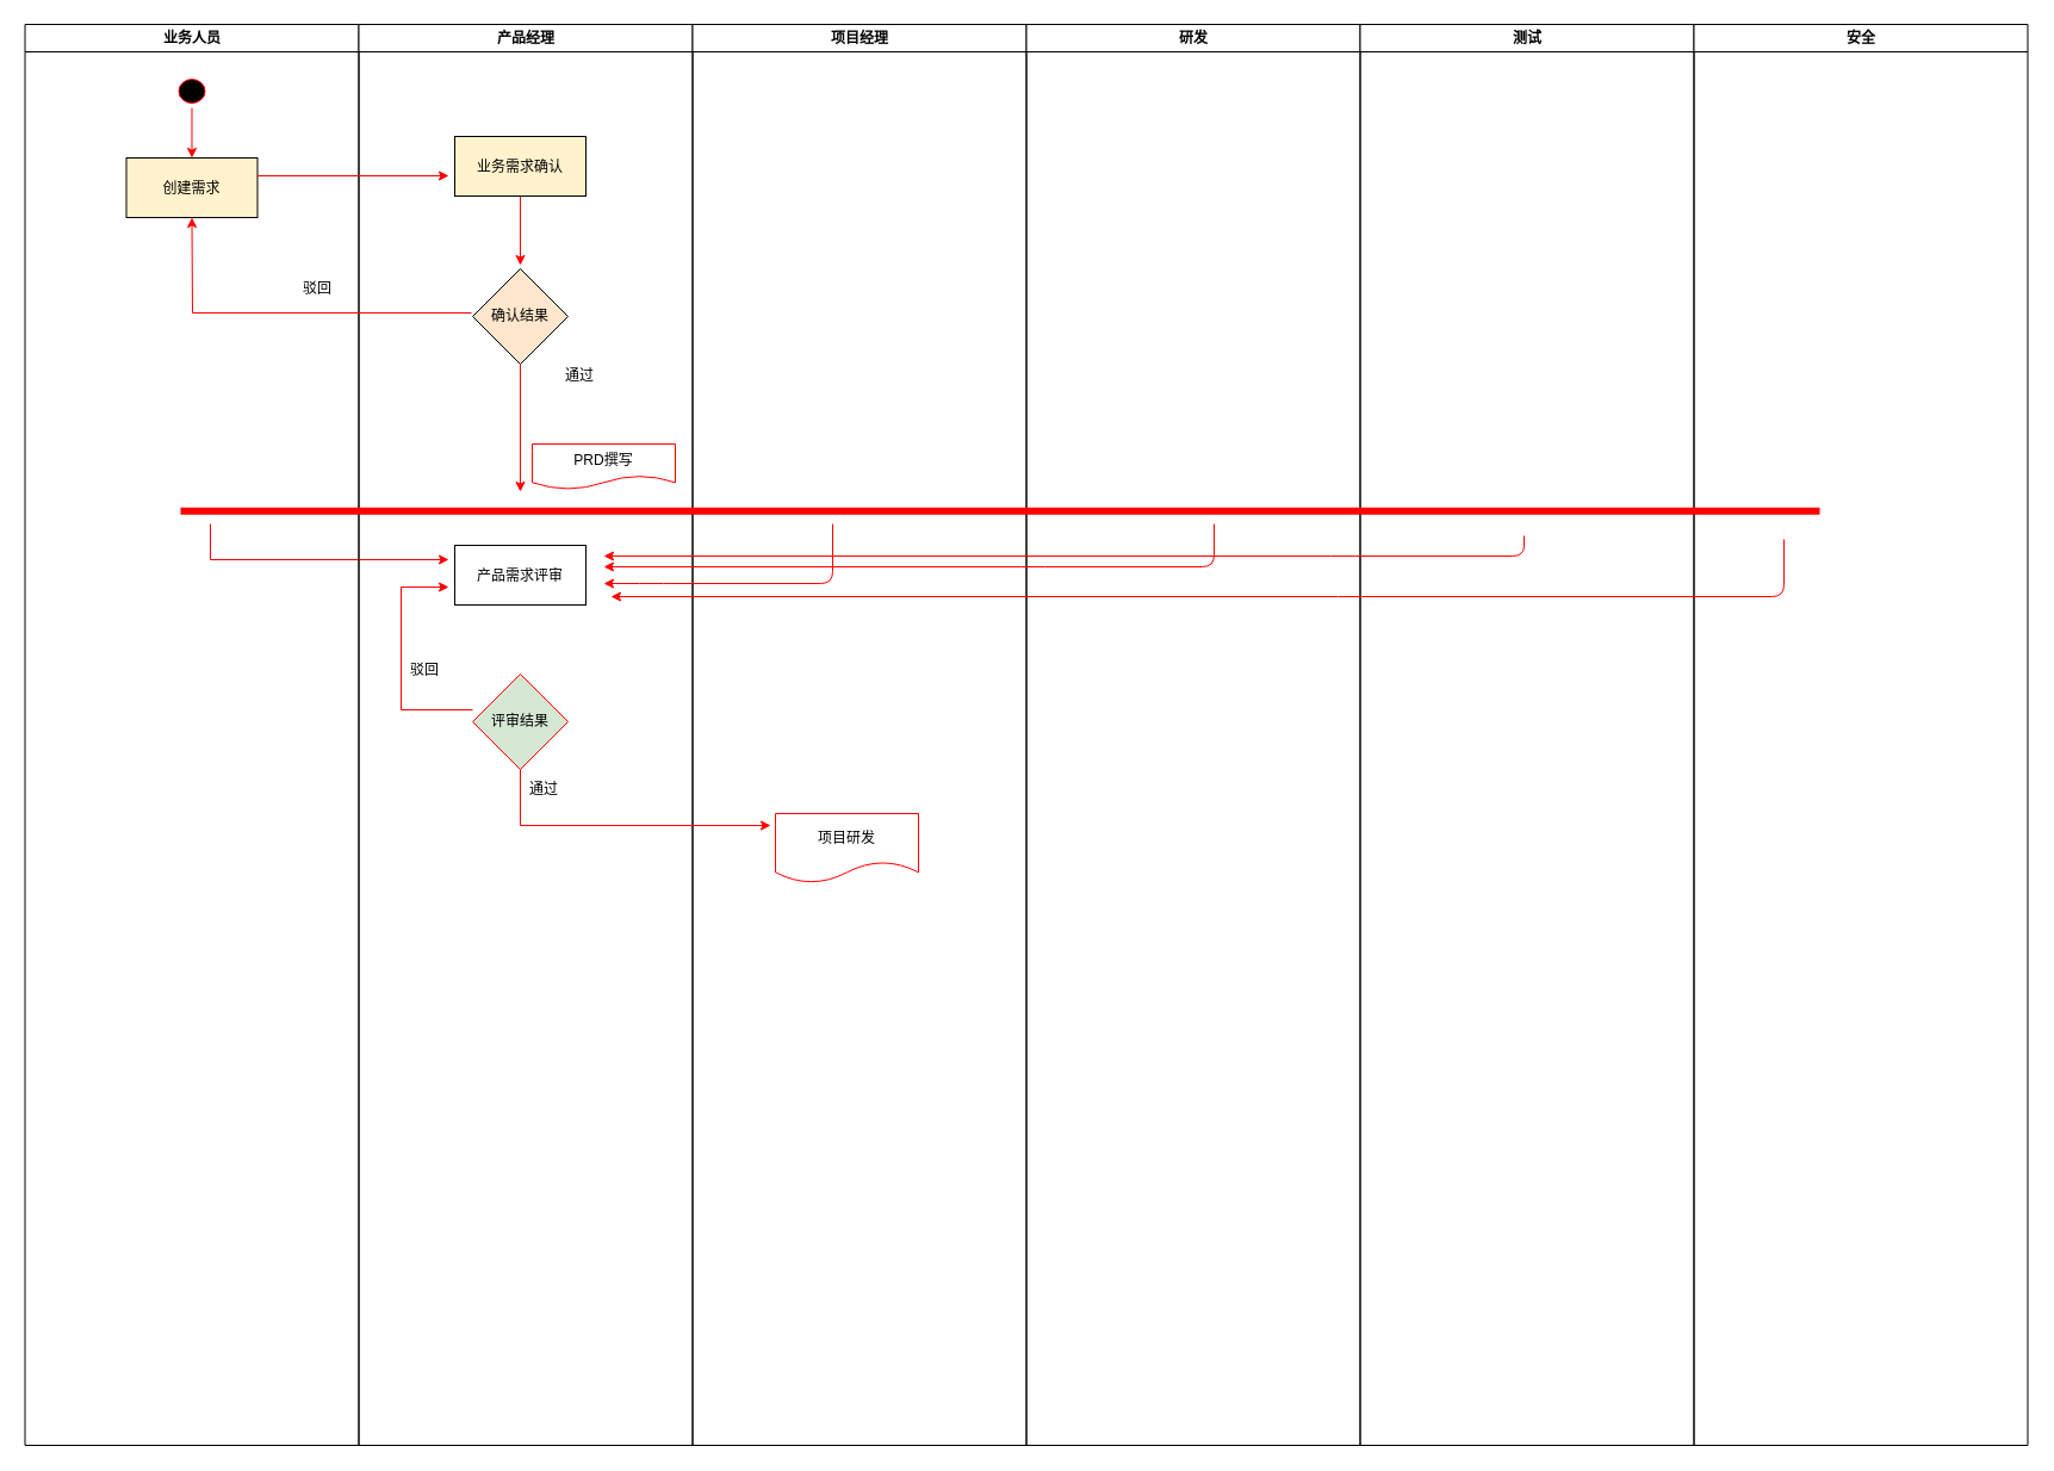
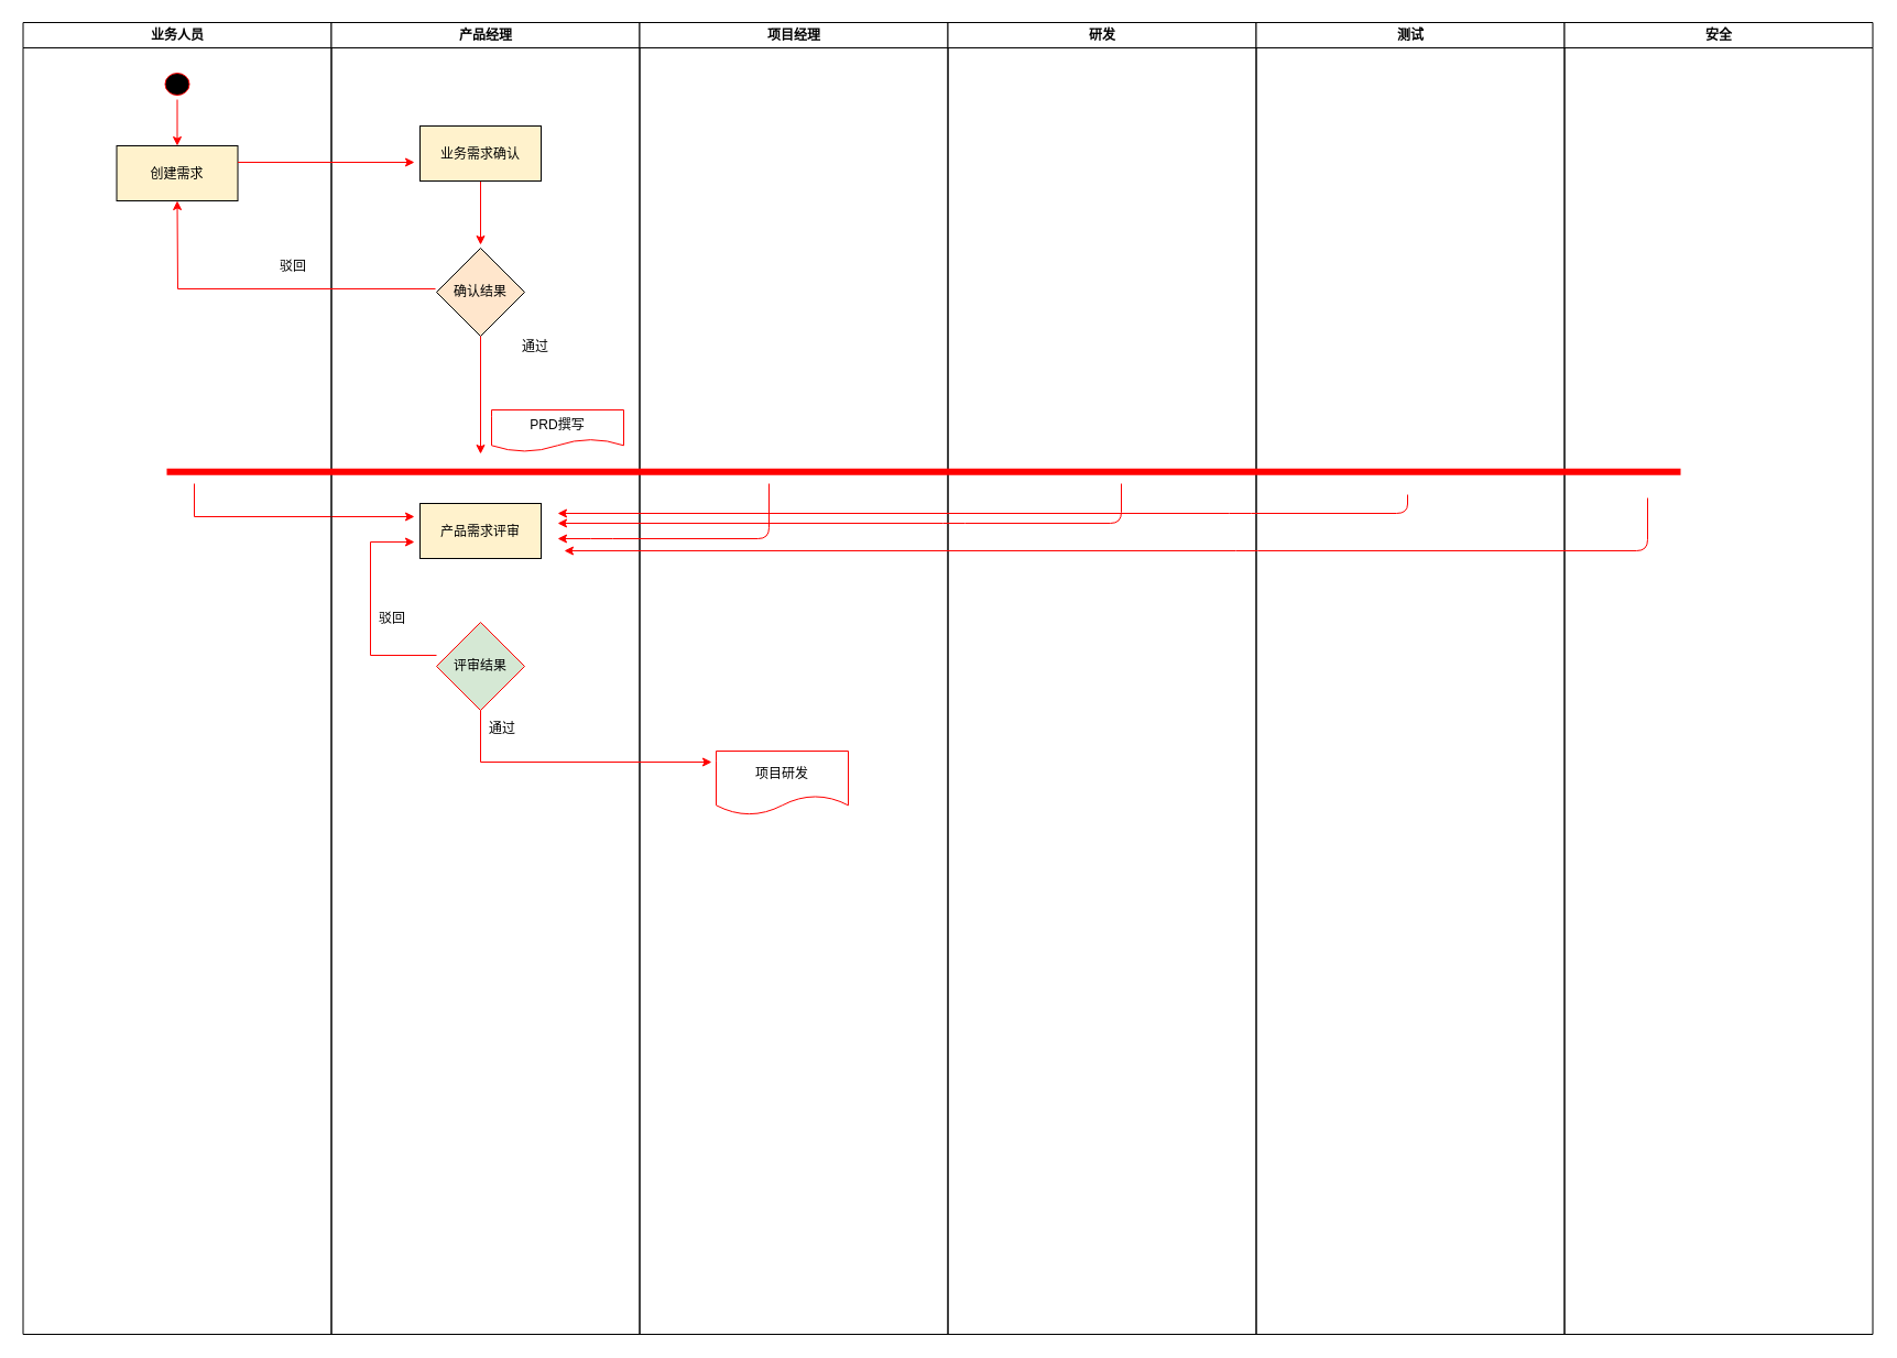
  <mxCell id="0" />
  <mxCell id="1" parent="0" />
  <mxCell id="2" value="业务人员" style="swimlane;whiteSpace=wrap" vertex="1" parent="1"><mxGeometry x="20.5" y="20" width="280" height="1192" as="geometry" /></mxCell>
  <mxCell id="3" value="创建需求" style="fillColor=#fff2cc;" vertex="1" parent="2"><mxGeometry x="85" y="112" width="110" height="50" as="geometry" /></mxCell>
  <mxCell id="4" value="" style="ellipse;shape=startState;fillColor=#000000;strokeColor=#ff0000;" vertex="1" parent="2"><mxGeometry x="125" y="42" width="30" height="28" as="geometry" /></mxCell>
  <mxCell id="5" value="驳回" style="text;html=1;strokeColor=none;fillColor=none;align=center;verticalAlign=middle;whiteSpace=wrap;rounded=0;" vertex="1" parent="2"><mxGeometry x="225.5" y="212" width="40" height="20" as="geometry" /></mxCell>
  <mxCell id="6" style="edgeStyle=none;rounded=0;orthogonalLoop=1;jettySize=auto;html=1;exitX=0.5;exitY=0;exitDx=0;exitDy=0;strokeColor=#FF0000;" edge="1" parent="2" source="5" target="5"><mxGeometry relative="1" as="geometry" /></mxCell>
  <mxCell id="7" style="edgeStyle=none;rounded=0;orthogonalLoop=1;jettySize=auto;html=1;strokeColor=#FF0000;" edge="1" parent="2"><mxGeometry relative="1" as="geometry"><mxPoint x="355.5" y="449" as="targetPoint" /><mxPoint x="155.5" y="419" as="sourcePoint" /><Array as="points"><mxPoint x="155.5" y="449" /></Array></mxGeometry></mxCell>
  <mxCell id="8" value="产品经理" style="swimlane;whiteSpace=wrap" vertex="1" parent="1"><mxGeometry x="300.5" y="20" width="280" height="1192" as="geometry" /></mxCell>
  <mxCell id="9" value="通过" style="text;html=1;strokeColor=none;fillColor=none;align=center;verticalAlign=middle;whiteSpace=wrap;rounded=0;" vertex="1" parent="8"><mxGeometry x="165.5" y="285" width="40" height="20" as="geometry" /></mxCell>
  <mxCell id="10" style="edgeStyle=none;rounded=0;orthogonalLoop=1;jettySize=auto;html=1;exitX=0.5;exitY=1;exitDx=0;exitDy=0;strokeColor=#FF0000;" edge="1" parent="8" source="11"><mxGeometry relative="1" as="geometry"><mxPoint x="135.5" y="202" as="targetPoint" /></mxGeometry></mxCell>
  <mxCell id="11" value="业务需求确认" style="fillColor=#fff2cc;" vertex="1" parent="8"><mxGeometry x="80.5" y="94" width="110" height="50" as="geometry" /></mxCell>
  <mxCell id="12" value="确认结果" style="rhombus;whiteSpace=wrap;html=1;fillColor=#ffe6cc;" vertex="1" parent="8"><mxGeometry x="95.5" y="205" width="80" height="80" as="geometry" /></mxCell>
- <mxCell id="13" value="产品需求评审" style="" vertex="1" parent="8"><mxGeometry x="80.5" y="437" width="110" height="50" as="geometry" /></mxCell>
+ <mxCell id="13" value="产品需求评审" style="fillColor=#fff2cc;" vertex="1" parent="8"><mxGeometry x="80.5" y="437" width="110" height="50" as="geometry" /></mxCell>
  <mxCell id="14" value="评审结果" style="rhombus;whiteSpace=wrap;html=1;fillColor=#d5e8d4;strokeColor=#FF0000;" vertex="1" parent="8"><mxGeometry x="95.5" y="545" width="80" height="80" as="geometry" /></mxCell>
  <mxCell id="15" value="驳回" style="text;html=1;strokeColor=none;fillColor=none;align=center;verticalAlign=middle;whiteSpace=wrap;rounded=0;" vertex="1" parent="8"><mxGeometry x="35.5" y="532" width="40" height="20" as="geometry" /></mxCell>
  <mxCell id="16" value="PRD撰写" style="shape=document;whiteSpace=wrap;html=1;boundedLbl=1;strokeColor=#FF0000;" vertex="1" parent="8"><mxGeometry x="145.5" y="352" width="120" height="38" as="geometry" /></mxCell>
  <mxCell id="17" value="项目经理" style="swimlane;whiteSpace=wrap" vertex="1" parent="1"><mxGeometry x="580.5" y="20" width="280" height="1192" as="geometry" /></mxCell>
  <mxCell id="18" value="项目研发" style="shape=document;whiteSpace=wrap;html=1;boundedLbl=1;strokeColor=#FF0000;" vertex="1" parent="17"><mxGeometry x="69.5" y="662" width="120" height="58" as="geometry" /></mxCell>
  <mxCell id="19" value="研发" style="swimlane;whiteSpace=wrap" vertex="1" parent="1"><mxGeometry x="860.5" y="20" width="280" height="1192" as="geometry" /></mxCell>
  <mxCell id="20" value="测试" style="swimlane;whiteSpace=wrap" vertex="1" parent="1"><mxGeometry x="1140.5" y="20" width="280" height="1192" as="geometry" /></mxCell>
  <mxCell id="21" value="" style="endArrow=classic;html=1;strokeColor=#FF0000;" edge="1" parent="20"><mxGeometry width="50" height="50" relative="1" as="geometry"><mxPoint x="137.5" y="429" as="sourcePoint" /><mxPoint x="-634.5" y="446" as="targetPoint" /><Array as="points"><mxPoint x="137.5" y="446" /><mxPoint x="-14.5" y="446" /></Array></mxGeometry></mxCell>
  <mxCell id="22" style="edgeStyle=none;rounded=0;orthogonalLoop=1;jettySize=auto;html=1;strokeColor=#FF0000;" edge="1" parent="1" source="4"><mxGeometry relative="1" as="geometry"><mxPoint x="160.5" y="132" as="targetPoint" /></mxGeometry></mxCell>
  <mxCell id="23" style="edgeStyle=none;rounded=0;orthogonalLoop=1;jettySize=auto;html=1;exitX=1;exitY=0.5;exitDx=0;exitDy=0;strokeColor=#FF0000;" edge="1" parent="1"><mxGeometry relative="1" as="geometry"><mxPoint x="376" y="147" as="targetPoint" /><mxPoint x="215.5" y="147" as="sourcePoint" /></mxGeometry></mxCell>
  <mxCell id="24" style="edgeStyle=none;rounded=0;orthogonalLoop=1;jettySize=auto;html=1;strokeColor=#FF0000;entryX=0.5;entryY=1;entryDx=0;entryDy=0;" edge="1" parent="1" target="3"><mxGeometry relative="1" as="geometry"><mxPoint x="146" y="232" as="targetPoint" /><mxPoint x="395" y="262" as="sourcePoint" /><Array as="points"><mxPoint x="161" y="262" /></Array></mxGeometry></mxCell>
  <mxCell id="25" value="安全" style="swimlane;whiteSpace=wrap" vertex="1" parent="1"><mxGeometry x="1420.5" y="20" width="280" height="1192" as="geometry" /></mxCell>
  <mxCell id="26" value="" style="shape=line;strokeWidth=6;strokeColor=#ff0000;rotation=-180;" vertex="1" parent="1"><mxGeometry x="151" y="416" width="1375" height="24.25" as="geometry" /></mxCell>
  <mxCell id="27" value="" style="endArrow=classic;html=1;strokeColor=#FF0000;" edge="1" parent="1"><mxGeometry width="50" height="50" relative="1" as="geometry"><mxPoint x="698" y="439" as="sourcePoint" /><mxPoint x="506" y="489" as="targetPoint" /><Array as="points"><mxPoint x="698" y="489" /><mxPoint x="546" y="489" /></Array></mxGeometry></mxCell>
  <mxCell id="28" value="" style="endArrow=classic;html=1;strokeColor=#FF0000;" edge="1" parent="1"><mxGeometry width="50" height="50" relative="1" as="geometry"><mxPoint x="1018" y="439" as="sourcePoint" /><mxPoint x="506" y="475" as="targetPoint" /><Array as="points"><mxPoint x="1018" y="475" /><mxPoint x="866" y="475" /></Array></mxGeometry></mxCell>
  <mxCell id="29" style="edgeStyle=none;rounded=0;orthogonalLoop=1;jettySize=auto;html=1;strokeColor=#FF0000;" edge="1" parent="1" source="14"><mxGeometry relative="1" as="geometry"><mxPoint x="646" y="692" as="targetPoint" /><Array as="points"><mxPoint x="436" y="692" /></Array></mxGeometry></mxCell>
  <mxCell id="30" value="通过" style="text;html=1;strokeColor=none;fillColor=none;align=center;verticalAlign=middle;whiteSpace=wrap;rounded=0;" vertex="1" parent="1"><mxGeometry x="436" y="652" width="40" height="20" as="geometry" /></mxCell>
  <mxCell id="31" style="edgeStyle=none;rounded=0;orthogonalLoop=1;jettySize=auto;html=1;exitX=0;exitY=0.5;exitDx=0;exitDy=0;strokeColor=#FF0000;" edge="1" parent="1"><mxGeometry relative="1" as="geometry"><mxPoint x="376" y="492" as="targetPoint" /><mxPoint x="396" y="595" as="sourcePoint" /><Array as="points"><mxPoint x="336" y="595" /><mxPoint x="336" y="492" /></Array></mxGeometry></mxCell>
  <mxCell id="32" style="edgeStyle=none;rounded=0;orthogonalLoop=1;jettySize=auto;html=1;strokeColor=#FF0000;" edge="1" parent="1" source="12"><mxGeometry relative="1" as="geometry"><mxPoint x="436" y="412" as="targetPoint" /></mxGeometry></mxCell>
  <mxCell id="33" value="" style="endArrow=classic;html=1;strokeColor=#FF0000;" edge="1" parent="1"><mxGeometry width="50" height="50" relative="1" as="geometry"><mxPoint x="1496" y="452" as="sourcePoint" /><mxPoint x="512" y="500" as="targetPoint" /><Array as="points"><mxPoint x="1496" y="500" /><mxPoint x="1132" y="500" /></Array></mxGeometry></mxCell>
